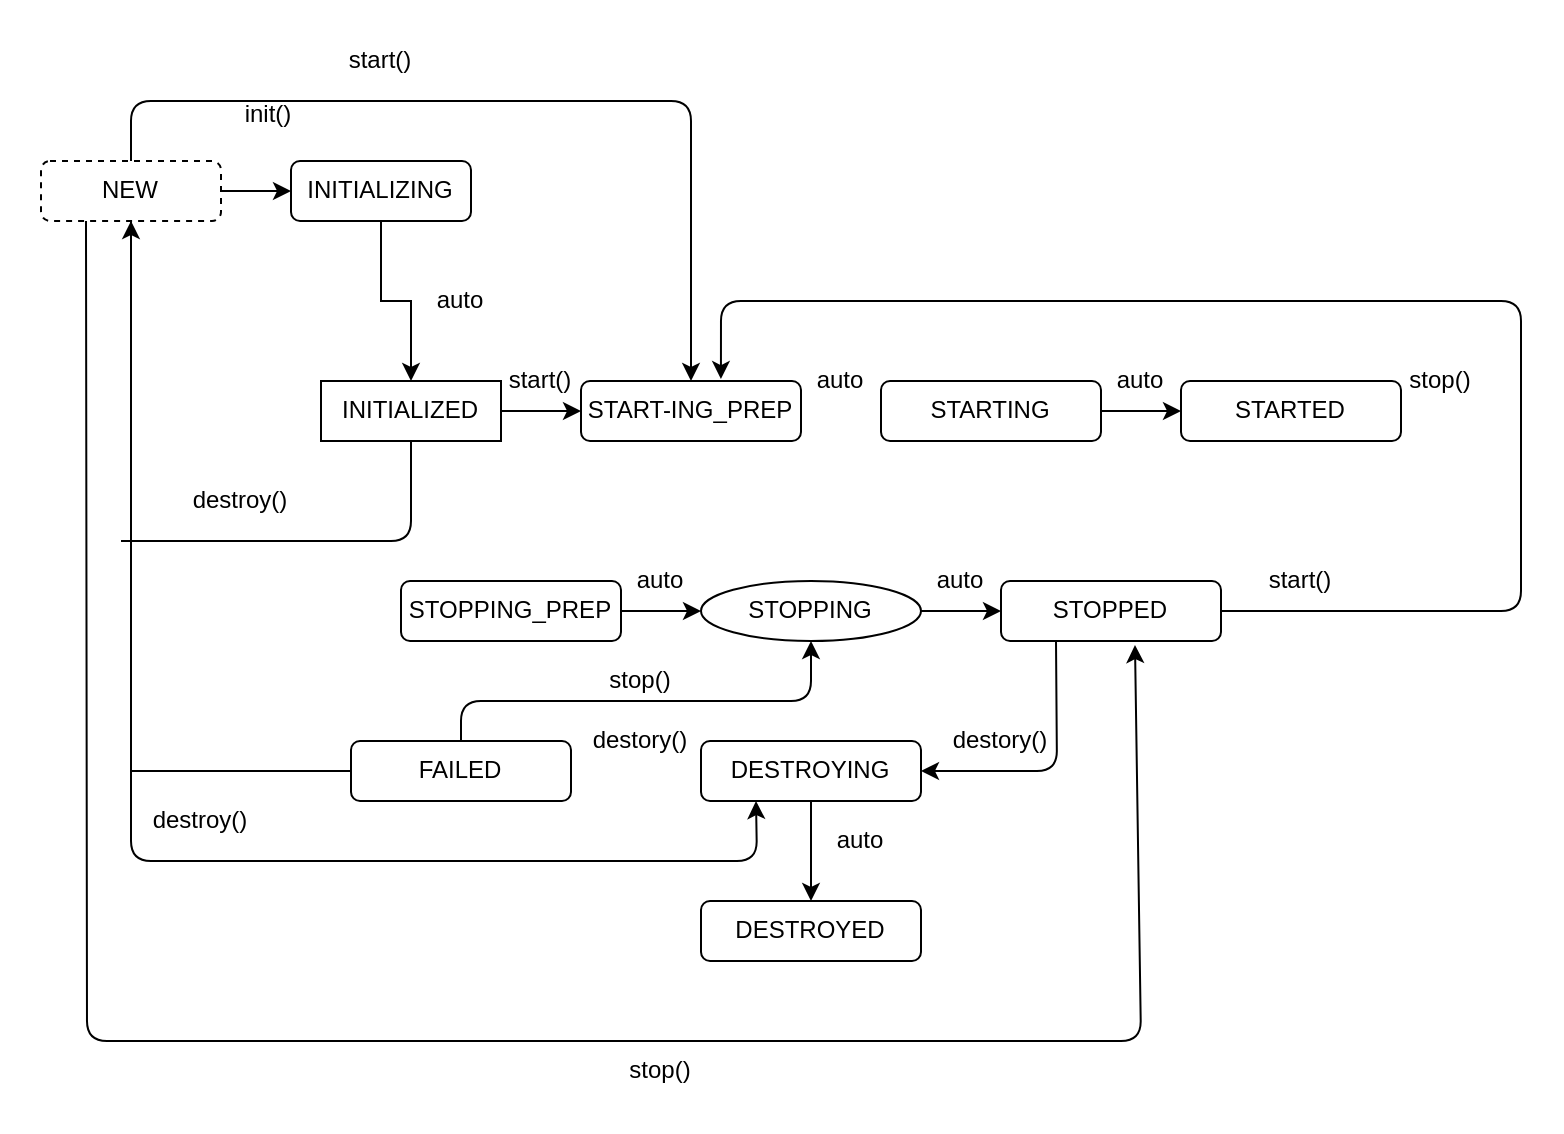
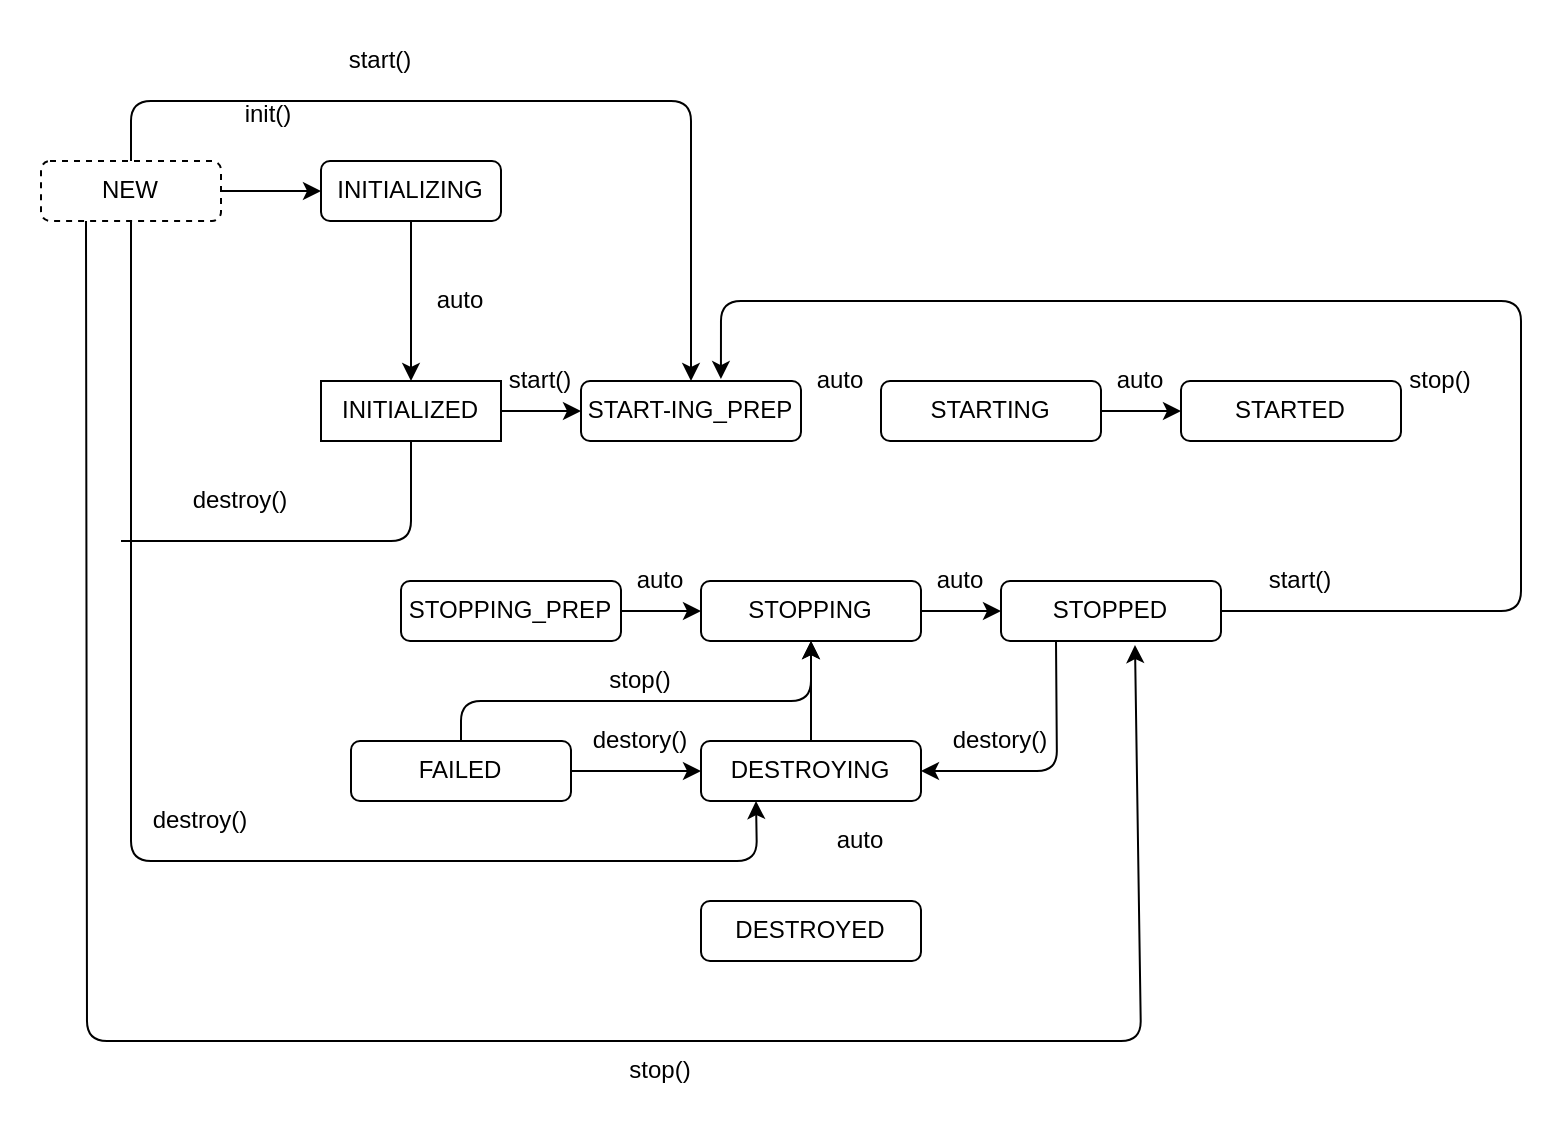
  <mxCell id="0" />
  <mxCell id="1" parent="0" />
  <mxCell id="2" value="NEW" style="rounded=1;whiteSpace=wrap;html=1;gradientColor=none;dashed=1;" vertex="1" parent="1"><mxGeometry x="20" y="80" width="90" height="30" as="geometry" /></mxCell>
  <mxCell id="3" value="" style="edgeStyle=orthogonalEdgeStyle;rounded=0;orthogonalLoop=1;jettySize=auto;html=1;" edge="1" parent="1" source="4" target="6"><mxGeometry relative="1" as="geometry" /></mxCell>
- <mxCell id="4" value="INITIALIZING" style="rounded=1;whiteSpace=wrap;html=1;gradientColor=none;" vertex="1" parent="1"><mxGeometry x="145" y="80" width="90" height="30" as="geometry" /></mxCell>
+ <mxCell id="4" value="INITIALIZING" style="rounded=1;whiteSpace=wrap;html=1;gradientColor=none;" vertex="1" parent="1"><mxGeometry x="160" y="80" width="90" height="30" as="geometry" /></mxCell>
  <mxCell id="5" value="" style="edgeStyle=orthogonalEdgeStyle;rounded=0;orthogonalLoop=1;jettySize=auto;html=1;" edge="1" parent="1" source="6" target="7"><mxGeometry relative="1" as="geometry" /></mxCell>
  <mxCell id="6" value="INITIALIZED" style="whiteSpace=wrap;html=1;gradientColor=none;rounded=0;" vertex="1" parent="1"><mxGeometry x="160" y="190" width="90" height="30" as="geometry" /></mxCell>
  <mxCell id="7" value="START-ING_PREP" style="rounded=1;whiteSpace=wrap;html=1;gradientColor=none;" vertex="1" parent="1"><mxGeometry x="290" y="190" width="110" height="30" as="geometry" /></mxCell>
  <mxCell id="8" value="" style="edgeStyle=orthogonalEdgeStyle;rounded=0;orthogonalLoop=1;jettySize=auto;html=1;" edge="1" parent="1" source="9" target="10"><mxGeometry relative="1" as="geometry" /></mxCell>
  <mxCell id="9" value="STARTING" style="rounded=1;whiteSpace=wrap;html=1;gradientColor=none;" vertex="1" parent="1"><mxGeometry x="440" y="190" width="110" height="30" as="geometry" /></mxCell>
  <mxCell id="10" value="STARTED" style="rounded=1;whiteSpace=wrap;html=1;gradientColor=none;" vertex="1" parent="1"><mxGeometry x="590" y="190" width="110" height="30" as="geometry" /></mxCell>
  <mxCell id="11" value="" style="edgeStyle=orthogonalEdgeStyle;rounded=0;orthogonalLoop=1;jettySize=auto;html=1;" edge="1" parent="1" source="12" target="14"><mxGeometry relative="1" as="geometry" /></mxCell>
  <mxCell id="12" value="STOPPING_PREP" style="rounded=1;whiteSpace=wrap;html=1;gradientColor=none;" vertex="1" parent="1"><mxGeometry x="200" y="290" width="110" height="30" as="geometry" /></mxCell>
  <mxCell id="13" value="" style="edgeStyle=orthogonalEdgeStyle;rounded=0;orthogonalLoop=1;jettySize=auto;html=1;" edge="1" parent="1" source="14" target="15"><mxGeometry relative="1" as="geometry" /></mxCell>
- <mxCell id="14" value="STOPPING" style="ellipse;whiteSpace=wrap;html=1;gradientColor=none;" vertex="1" parent="1"><mxGeometry x="350" y="290" width="110" height="30" as="geometry" /></mxCell>
+ <mxCell id="14" value="STOPPING" style="rounded=1;whiteSpace=wrap;html=1;gradientColor=none;" vertex="1" parent="1"><mxGeometry x="350" y="290" width="110" height="30" as="geometry" /></mxCell>
  <mxCell id="15" value="STOPPED" style="rounded=1;whiteSpace=wrap;html=1;gradientColor=none;" vertex="1" parent="1"><mxGeometry x="500" y="290" width="110" height="30" as="geometry" /></mxCell>
- <mxCell id="16" value="" style="edgeStyle=orthogonalEdgeStyle;rounded=0;orthogonalLoop=1;jettySize=auto;html=1;" edge="1" parent="1" source="17" target="2"><mxGeometry relative="1" as="geometry" /></mxCell>
+ <mxCell id="16" value="" style="edgeStyle=orthogonalEdgeStyle;rounded=0;orthogonalLoop=1;jettySize=auto;html=1;" edge="1" parent="1" source="17" target="20"><mxGeometry relative="1" as="geometry" /></mxCell>
  <mxCell id="17" value="FAILED" style="rounded=1;whiteSpace=wrap;html=1;gradientColor=none;" vertex="1" parent="1"><mxGeometry x="175" y="370" width="110" height="30" as="geometry" /></mxCell>
  <mxCell id="18" value="DESTROYED" style="rounded=1;whiteSpace=wrap;html=1;gradientColor=none;" vertex="1" parent="1"><mxGeometry x="350" y="450" width="110" height="30" as="geometry" /></mxCell>
- <mxCell id="19" value="" style="edgeStyle=orthogonalEdgeStyle;rounded=0;orthogonalLoop=1;jettySize=auto;html=1;" edge="1" parent="1" source="20" target="18"><mxGeometry relative="1" as="geometry" /></mxCell>
+ <mxCell id="19" value="" style="edgeStyle=orthogonalEdgeStyle;rounded=0;orthogonalLoop=1;jettySize=auto;html=1;" edge="1" parent="1" source="20" target="14"><mxGeometry relative="1" as="geometry" /></mxCell>
  <mxCell id="20" value="DESTROYING" style="rounded=1;whiteSpace=wrap;html=1;gradientColor=none;" vertex="1" parent="1"><mxGeometry x="350" y="370" width="110" height="30" as="geometry" /></mxCell>
  <mxCell id="21" value="" style="endArrow=classic;html=1;exitX=1;exitY=0.5;exitDx=0;exitDy=0;" edge="1" parent="1" source="2" target="4"><mxGeometry width="50" height="50" relative="1" as="geometry"><mxPoint x="360" y="250" as="sourcePoint" /><mxPoint x="410" y="200" as="targetPoint" /></mxGeometry></mxCell>
  <mxCell id="22" value="init()" style="text;html=1;strokeColor=none;fillColor=none;align=center;verticalAlign=middle;whiteSpace=wrap;rounded=0;" vertex="1" parent="1"><mxGeometry x="114" y="47" width="40" height="20" as="geometry" /></mxCell>
  <mxCell id="23" value="" style="endArrow=classic;html=1;exitX=0.5;exitY=0;exitDx=0;exitDy=0;entryX=0.5;entryY=0;entryDx=0;entryDy=0;" edge="1" parent="1" source="2" target="7"><mxGeometry width="50" height="50" relative="1" as="geometry"><mxPoint x="360" y="250" as="sourcePoint" /><mxPoint x="280" y="-10" as="targetPoint" /><Array as="points"><mxPoint x="65" y="50" /><mxPoint x="345" y="50" /></Array></mxGeometry></mxCell>
  <mxCell id="24" value="start()" style="text;html=1;strokeColor=none;fillColor=none;align=center;verticalAlign=middle;whiteSpace=wrap;rounded=0;" vertex="1" parent="1"><mxGeometry x="170" y="20" width="40" height="20" as="geometry" /></mxCell>
  <mxCell id="25" value="auto" style="text;html=1;strokeColor=none;fillColor=none;align=center;verticalAlign=middle;whiteSpace=wrap;rounded=0;" vertex="1" parent="1"><mxGeometry x="210" y="140" width="40" height="20" as="geometry" /></mxCell>
  <mxCell id="26" value="start()" style="text;html=1;strokeColor=none;fillColor=none;align=center;verticalAlign=middle;whiteSpace=wrap;rounded=0;" vertex="1" parent="1"><mxGeometry x="250" y="180" width="40" height="20" as="geometry" /></mxCell>
  <mxCell id="27" value="auto" style="text;html=1;strokeColor=none;fillColor=none;align=center;verticalAlign=middle;whiteSpace=wrap;rounded=0;" vertex="1" parent="1"><mxGeometry x="400" y="180" width="40" height="20" as="geometry" /></mxCell>
  <mxCell id="28" value="auto" style="text;html=1;strokeColor=none;fillColor=none;align=center;verticalAlign=middle;whiteSpace=wrap;rounded=0;" vertex="1" parent="1"><mxGeometry x="550" y="180" width="40" height="20" as="geometry" /></mxCell>
  <mxCell id="29" value="stop()" style="text;html=1;strokeColor=none;fillColor=none;align=center;verticalAlign=middle;whiteSpace=wrap;rounded=0;" vertex="1" parent="1"><mxGeometry x="700" y="180" width="40" height="20" as="geometry" /></mxCell>
  <mxCell id="30" value="auto" style="text;html=1;strokeColor=none;fillColor=none;align=center;verticalAlign=middle;whiteSpace=wrap;rounded=0;" vertex="1" parent="1"><mxGeometry x="310" y="280" width="40" height="20" as="geometry" /></mxCell>
  <mxCell id="31" value="auto" style="text;html=1;strokeColor=none;fillColor=none;align=center;verticalAlign=middle;whiteSpace=wrap;rounded=0;" vertex="1" parent="1"><mxGeometry x="460" y="280" width="40" height="20" as="geometry" /></mxCell>
  <mxCell id="32" value="" style="endArrow=classic;html=1;exitX=1;exitY=0.5;exitDx=0;exitDy=0;entryX=0.636;entryY=-0.033;entryDx=0;entryDy=0;entryPerimeter=0;" edge="1" parent="1" source="15" target="7"><mxGeometry width="50" height="50" relative="1" as="geometry"><mxPoint x="360" y="250" as="sourcePoint" /><mxPoint x="410" y="200" as="targetPoint" /><Array as="points"><mxPoint x="760" y="305" /><mxPoint x="760" y="189" /><mxPoint x="760" y="150" /><mxPoint x="360" y="150" /></Array></mxGeometry></mxCell>
  <mxCell id="33" value="start()" style="text;html=1;strokeColor=none;fillColor=none;align=center;verticalAlign=middle;whiteSpace=wrap;rounded=0;" vertex="1" parent="1"><mxGeometry x="630" y="280" width="40" height="20" as="geometry" /></mxCell>
  <mxCell id="34" value="" style="endArrow=classic;html=1;exitX=0.25;exitY=1;exitDx=0;exitDy=0;entryX=0.609;entryY=1.067;entryDx=0;entryDy=0;entryPerimeter=0;" edge="1" parent="1" source="2" target="15"><mxGeometry width="50" height="50" relative="1" as="geometry"><mxPoint x="360" y="250" as="sourcePoint" /><mxPoint x="65" y="370" as="targetPoint" /><Array as="points"><mxPoint x="43" y="520" /><mxPoint x="570" y="520" /></Array></mxGeometry></mxCell>
  <mxCell id="35" value="stop()" style="text;html=1;strokeColor=none;fillColor=none;align=center;verticalAlign=middle;whiteSpace=wrap;rounded=0;" vertex="1" parent="1"><mxGeometry x="310" y="525" width="40" height="20" as="geometry" /></mxCell>
  <mxCell id="36" value="" style="endArrow=classic;html=1;exitX=0.5;exitY=1;exitDx=0;exitDy=0;entryX=0.25;entryY=1;entryDx=0;entryDy=0;" edge="1" parent="1" source="2" target="20"><mxGeometry width="50" height="50" relative="1" as="geometry"><mxPoint x="360" y="290" as="sourcePoint" /><mxPoint x="88" y="330" as="targetPoint" /><Array as="points"><mxPoint x="65" y="430" /><mxPoint x="378" y="430" /></Array></mxGeometry></mxCell>
  <mxCell id="37" value="" style="endArrow=none;html=1;exitX=0.5;exitY=1;exitDx=0;exitDy=0;" edge="1" parent="1" source="6"><mxGeometry width="50" height="50" relative="1" as="geometry"><mxPoint x="360" y="290" as="sourcePoint" /><mxPoint x="60" y="270" as="targetPoint" /><Array as="points"><mxPoint x="205" y="270" /></Array></mxGeometry></mxCell>
  <mxCell id="38" value="destroy()" style="text;html=1;strokeColor=none;fillColor=none;align=center;verticalAlign=middle;whiteSpace=wrap;rounded=0;" vertex="1" parent="1"><mxGeometry x="100" y="240" width="40" height="20" as="geometry" /></mxCell>
  <mxCell id="39" value="destroy()" style="text;html=1;strokeColor=none;fillColor=none;align=center;verticalAlign=middle;whiteSpace=wrap;rounded=0;" vertex="1" parent="1"><mxGeometry x="80" y="400" width="40" height="20" as="geometry" /></mxCell>
  <mxCell id="40" value="" style="endArrow=classic;html=1;exitX=0.5;exitY=0;exitDx=0;exitDy=0;entryX=0.5;entryY=1;entryDx=0;entryDy=0;" edge="1" parent="1" source="17" target="14"><mxGeometry width="50" height="50" relative="1" as="geometry"><mxPoint x="360" y="290" as="sourcePoint" /><mxPoint x="410" y="240" as="targetPoint" /><Array as="points"><mxPoint x="230" y="350" /><mxPoint x="405" y="350" /></Array></mxGeometry></mxCell>
  <mxCell id="41" value="" style="endArrow=classic;html=1;exitX=0.25;exitY=1;exitDx=0;exitDy=0;entryX=1;entryY=0.5;entryDx=0;entryDy=0;" edge="1" parent="1" source="15" target="20"><mxGeometry width="50" height="50" relative="1" as="geometry"><mxPoint x="360" y="290" as="sourcePoint" /><mxPoint x="410" y="240" as="targetPoint" /><Array as="points"><mxPoint x="528" y="385" /></Array></mxGeometry></mxCell>
  <mxCell id="42" value="auto" style="text;html=1;strokeColor=none;fillColor=none;align=center;verticalAlign=middle;whiteSpace=wrap;rounded=0;" vertex="1" parent="1"><mxGeometry x="410" y="410" width="40" height="20" as="geometry" /></mxCell>
  <mxCell id="43" value="destory()" style="text;html=1;strokeColor=none;fillColor=none;align=center;verticalAlign=middle;whiteSpace=wrap;rounded=0;" vertex="1" parent="1"><mxGeometry x="300" y="360" width="40" height="20" as="geometry" /></mxCell>
  <mxCell id="44" value="destory()" style="text;html=1;strokeColor=none;fillColor=none;align=center;verticalAlign=middle;whiteSpace=wrap;rounded=0;" vertex="1" parent="1"><mxGeometry x="480" y="360" width="40" height="20" as="geometry" /></mxCell>
  <mxCell id="45" value="stop()" style="text;html=1;strokeColor=none;fillColor=none;align=center;verticalAlign=middle;whiteSpace=wrap;rounded=0;" vertex="1" parent="1"><mxGeometry x="300" y="330" width="40" height="20" as="geometry" /></mxCell>
